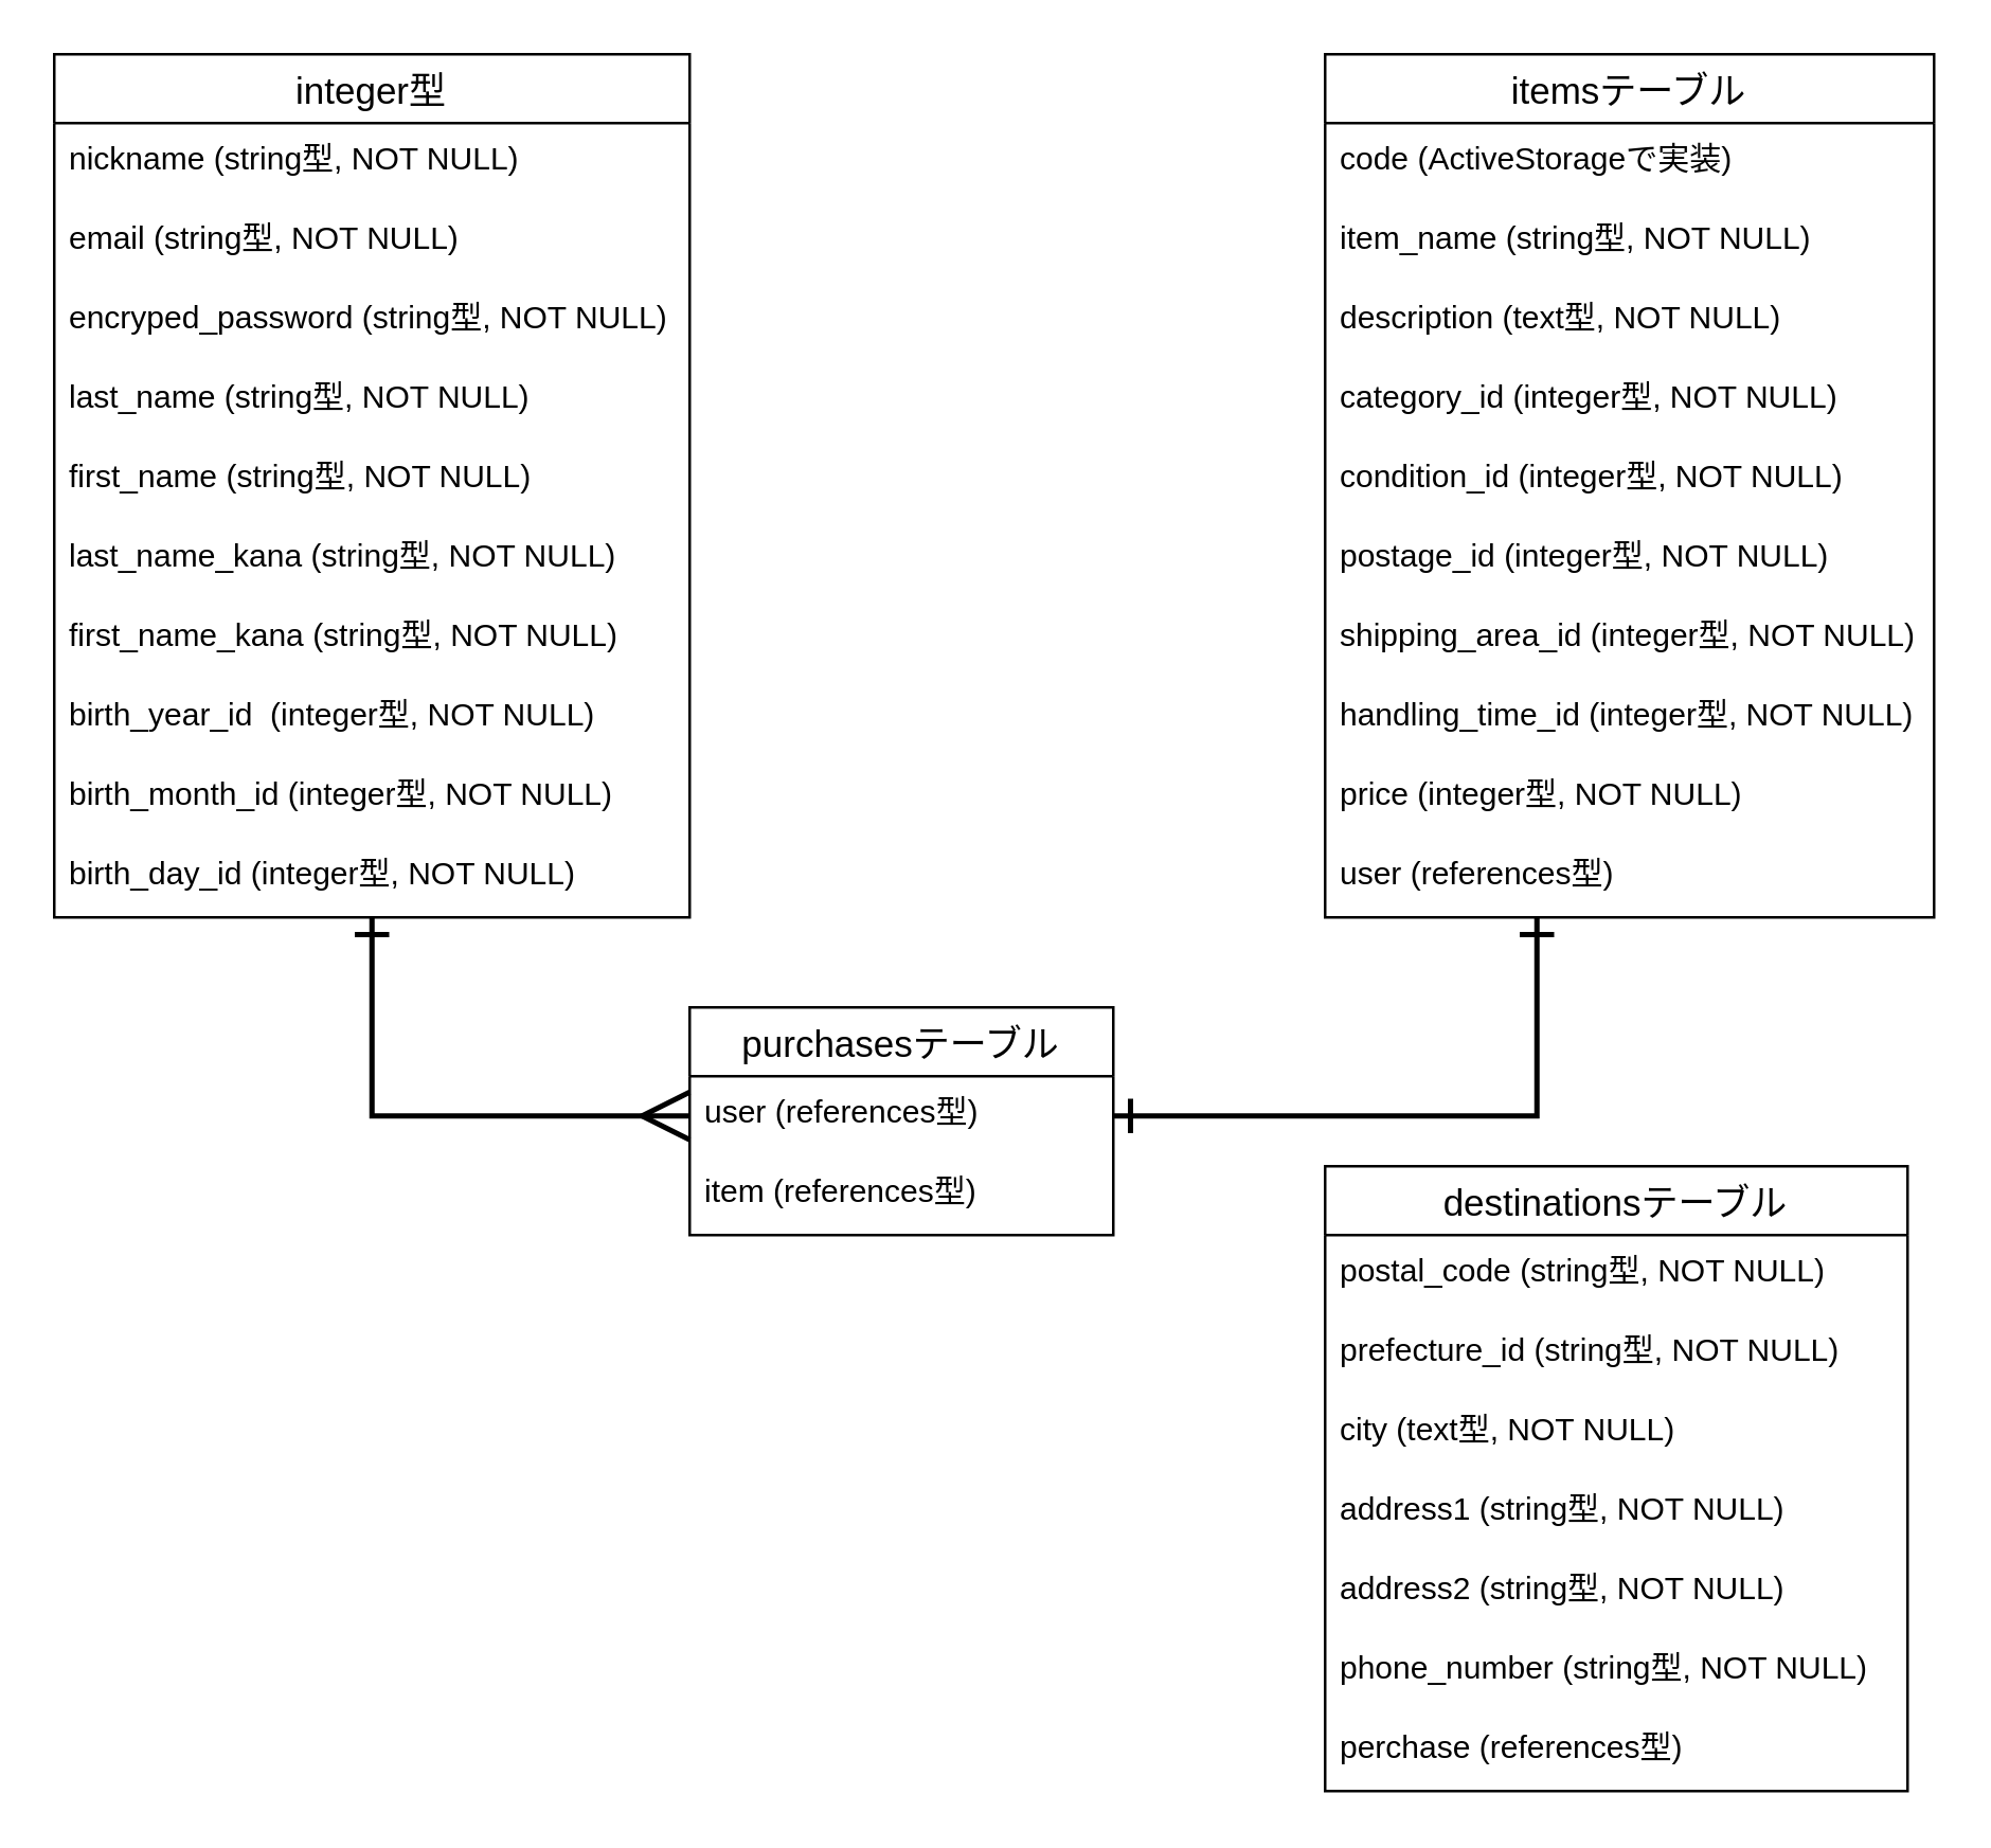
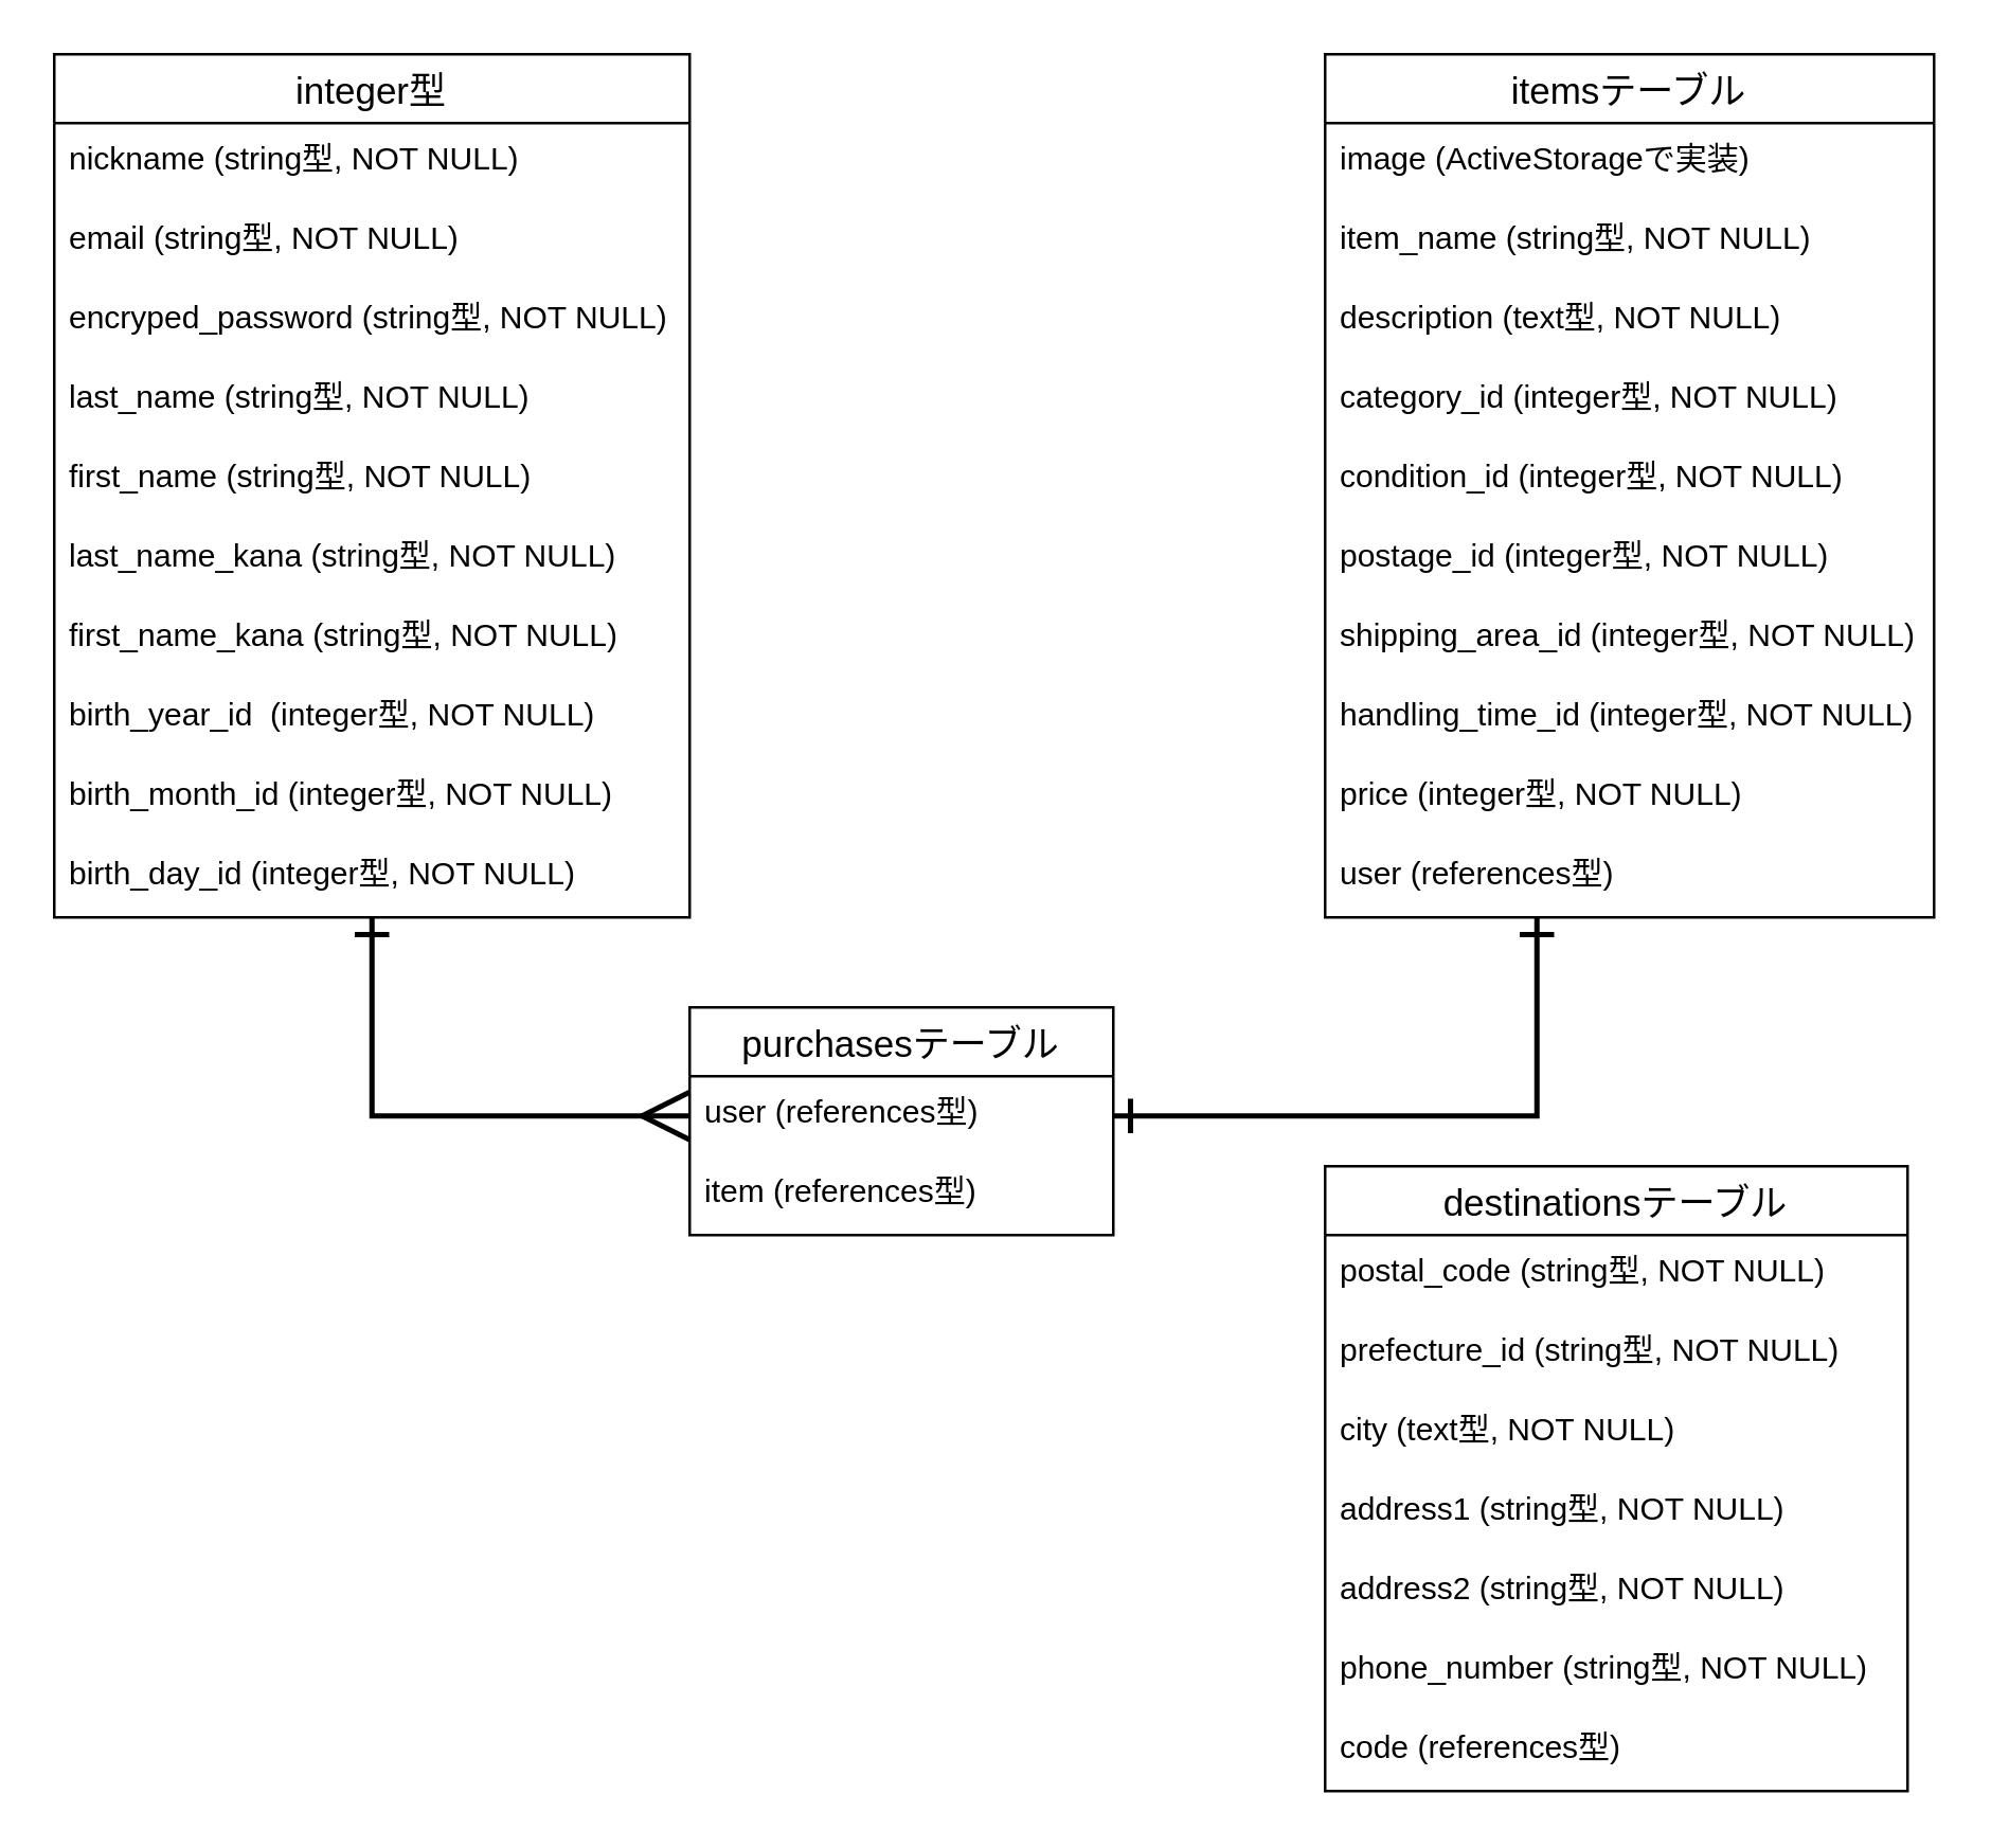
  <mxCell id="0" />
  <mxCell id="1" parent="0" />
  <mxCell id="2" style="edgeStyle=orthogonalEdgeStyle;rounded=0;orthogonalLoop=1;jettySize=auto;html=1;entryX=0;entryY=0.5;entryDx=0;entryDy=0;startArrow=ERone;startFill=0;startSize=10;endArrow=ERmany;endFill=0;endSize=15;fontColor=#f0f0f0;strokeWidth=2;strokeColor=#000000;" parent="1" source="3" target="15" edge="1"><mxGeometry relative="1" as="geometry" /></mxCell>
  <mxCell id="3" value="integer型" style="swimlane;fontStyle=0;childLayout=stackLayout;horizontal=1;startSize=26;horizontalStack=0;resizeParent=1;resizeParentMax=0;resizeLast=0;collapsible=1;marginBottom=0;align=center;fontSize=14;labelBackgroundColor=none;" parent="1" vertex="1"><mxGeometry x="20" y="20" width="240" height="326" as="geometry"><mxRectangle x="130" y="180" width="50" height="26" as="alternateBounds" /></mxGeometry></mxCell>
  <mxCell id="4" value="nickname (string型, NOT NULL)" style="text;strokeColor=none;fillColor=none;spacingLeft=4;spacingRight=4;overflow=hidden;rotatable=0;points=[[0,0.5],[1,0.5]];portConstraint=eastwest;fontSize=12;" parent="3" vertex="1"><mxGeometry y="26" width="240" height="30" as="geometry" /></mxCell>
  <mxCell id="5" value="email (string型, NOT NULL)" style="text;strokeColor=none;fillColor=none;spacingLeft=4;spacingRight=4;overflow=hidden;rotatable=0;points=[[0,0.5],[1,0.5]];portConstraint=eastwest;fontSize=12;" parent="3" vertex="1"><mxGeometry y="56" width="240" height="30" as="geometry" /></mxCell>
  <mxCell id="6" value="encryped_password (string型, NOT NULL)" style="text;strokeColor=none;fillColor=none;spacingLeft=4;spacingRight=4;overflow=hidden;rotatable=0;points=[[0,0.5],[1,0.5]];portConstraint=eastwest;fontSize=12;" parent="3" vertex="1"><mxGeometry y="86" width="240" height="30" as="geometry" /></mxCell>
  <mxCell id="7" value="last_name (string型, NOT NULL)" style="text;strokeColor=none;fillColor=none;spacingLeft=4;spacingRight=4;overflow=hidden;rotatable=0;points=[[0,0.5],[1,0.5]];portConstraint=eastwest;fontSize=12;html=0;" parent="3" vertex="1"><mxGeometry y="116" width="240" height="30" as="geometry" /></mxCell>
  <mxCell id="8" value="first_name (string型, NOT NULL)" style="text;strokeColor=none;fillColor=none;spacingLeft=4;spacingRight=4;overflow=hidden;rotatable=0;points=[[0,0.5],[1,0.5]];portConstraint=eastwest;fontSize=12;html=0;" parent="3" vertex="1"><mxGeometry y="146" width="240" height="30" as="geometry" /></mxCell>
  <mxCell id="9" value="last_name_kana (string型, NOT NULL)" style="text;strokeColor=none;fillColor=none;spacingLeft=4;spacingRight=4;overflow=hidden;rotatable=0;points=[[0,0.5],[1,0.5]];portConstraint=eastwest;fontSize=12;html=0;" parent="3" vertex="1"><mxGeometry y="176" width="240" height="30" as="geometry" /></mxCell>
  <mxCell id="10" value="first_name_kana (string型, NOT NULL)" style="text;strokeColor=none;fillColor=none;spacingLeft=4;spacingRight=4;overflow=hidden;rotatable=0;points=[[0,0.5],[1,0.5]];portConstraint=eastwest;fontSize=12;html=0;" parent="3" vertex="1"><mxGeometry y="206" width="240" height="30" as="geometry" /></mxCell>
  <mxCell id="11" value="birth_year_id  (integer型, NOT NULL)" style="text;strokeColor=none;fillColor=none;spacingLeft=4;spacingRight=4;overflow=hidden;rotatable=0;points=[[0,0.5],[1,0.5]];portConstraint=eastwest;fontSize=12;html=0;" parent="3" vertex="1"><mxGeometry y="236" width="240" height="30" as="geometry" /></mxCell>
  <mxCell id="12" value="birth_month_id (integer型, NOT NULL)" style="text;strokeColor=none;fillColor=none;spacingLeft=4;spacingRight=4;overflow=hidden;rotatable=0;points=[[0,0.5],[1,0.5]];portConstraint=eastwest;fontSize=12;html=0;" parent="3" vertex="1"><mxGeometry y="266" width="240" height="30" as="geometry" /></mxCell>
  <mxCell id="13" value="birth_day_id (integer型, NOT NULL)" style="text;strokeColor=none;fillColor=none;spacingLeft=4;spacingRight=4;overflow=hidden;rotatable=0;points=[[0,0.5],[1,0.5]];portConstraint=eastwest;fontSize=12;html=0;" parent="3" vertex="1"><mxGeometry y="296" width="240" height="30" as="geometry" /></mxCell>
  <mxCell id="14" value="purchasesテーブル" style="swimlane;fontStyle=0;childLayout=stackLayout;horizontal=1;startSize=26;horizontalStack=0;resizeParent=1;resizeParentMax=0;resizeLast=0;collapsible=1;marginBottom=0;align=center;fontSize=14;labelBackgroundColor=none;html=0;" parent="1" vertex="1"><mxGeometry x="260" y="380" width="160" height="86" as="geometry" /></mxCell>
  <mxCell id="15" value="user (references型)" style="text;strokeColor=none;fillColor=none;spacingLeft=4;spacingRight=4;overflow=hidden;rotatable=0;points=[[0,0.5],[1,0.5]];portConstraint=eastwest;fontSize=12;" parent="14" vertex="1"><mxGeometry y="26" width="160" height="30" as="geometry" /></mxCell>
  <mxCell id="16" value="item (references型)" style="text;strokeColor=none;fillColor=none;spacingLeft=4;spacingRight=4;overflow=hidden;rotatable=0;points=[[0,0.5],[1,0.5]];portConstraint=eastwest;fontSize=12;" parent="14" vertex="1"><mxGeometry y="56" width="160" height="30" as="geometry" /></mxCell>
  <mxCell id="17" value="destinationsテーブル" style="swimlane;fontStyle=0;childLayout=stackLayout;horizontal=1;startSize=26;horizontalStack=0;resizeParent=1;resizeParentMax=0;resizeLast=0;collapsible=1;marginBottom=0;align=center;fontSize=14;labelBackgroundColor=none;html=0;" parent="1" vertex="1"><mxGeometry x="500" y="440" width="220" height="236" as="geometry" /></mxCell>
  <mxCell id="18" value="postal_code (string型, NOT NULL)" style="text;strokeColor=none;fillColor=none;spacingLeft=4;spacingRight=4;overflow=hidden;rotatable=0;points=[[0,0.5],[1,0.5]];portConstraint=eastwest;fontSize=12;" parent="17" vertex="1"><mxGeometry y="26" width="220" height="30" as="geometry" /></mxCell>
  <mxCell id="19" value="prefecture_id (string型, NOT NULL)" style="text;strokeColor=none;fillColor=none;spacingLeft=4;spacingRight=4;overflow=hidden;rotatable=0;points=[[0,0.5],[1,0.5]];portConstraint=eastwest;fontSize=12;" parent="17" vertex="1"><mxGeometry y="56" width="220" height="30" as="geometry" /></mxCell>
  <mxCell id="20" value="city (text型, NOT NULL)" style="text;strokeColor=none;fillColor=none;spacingLeft=4;spacingRight=4;overflow=hidden;rotatable=0;points=[[0,0.5],[1,0.5]];portConstraint=eastwest;fontSize=12;" parent="17" vertex="1"><mxGeometry y="86" width="220" height="30" as="geometry" /></mxCell>
  <mxCell id="21" value="address1 (string型, NOT NULL)" style="text;strokeColor=none;fillColor=none;spacingLeft=4;spacingRight=4;overflow=hidden;rotatable=0;points=[[0,0.5],[1,0.5]];portConstraint=eastwest;fontSize=12;labelBackgroundColor=none;html=0;" parent="17" vertex="1"><mxGeometry y="116" width="220" height="30" as="geometry" /></mxCell>
  <mxCell id="22" value="address2 (string型, NOT NULL)" style="text;strokeColor=none;fillColor=none;spacingLeft=4;spacingRight=4;overflow=hidden;rotatable=0;points=[[0,0.5],[1,0.5]];portConstraint=eastwest;fontSize=12;labelBackgroundColor=none;html=0;" parent="17" vertex="1"><mxGeometry y="146" width="220" height="30" as="geometry" /></mxCell>
  <mxCell id="23" value="phone_number (string型, NOT NULL)" style="text;strokeColor=none;fillColor=none;spacingLeft=4;spacingRight=4;overflow=hidden;rotatable=0;points=[[0,0.5],[1,0.5]];portConstraint=eastwest;fontSize=12;labelBackgroundColor=none;html=0;" parent="17" vertex="1"><mxGeometry y="176" width="220" height="30" as="geometry" /></mxCell>
- <mxCell id="24" value="perchase (references型)" style="text;strokeColor=none;fillColor=none;spacingLeft=4;spacingRight=4;overflow=hidden;rotatable=0;points=[[0,0.5],[1,0.5]];portConstraint=eastwest;fontSize=12;" vertex="1" parent="17"><mxGeometry y="206" width="220" height="30" as="geometry" /></mxCell>
+ <mxCell id="24" value="code (references型)" style="text;strokeColor=none;fillColor=none;spacingLeft=4;spacingRight=4;overflow=hidden;rotatable=0;points=[[0,0.5],[1,0.5]];portConstraint=eastwest;fontSize=12;" vertex="1" parent="17"><mxGeometry y="206" width="220" height="30" as="geometry" /></mxCell>
  <mxCell id="25" style="edgeStyle=orthogonalEdgeStyle;rounded=0;orthogonalLoop=1;jettySize=auto;html=1;entryX=1;entryY=0.5;entryDx=0;entryDy=0;startArrow=ERone;startFill=0;startSize=10;endArrow=ERone;endFill=0;endSize=10;fontColor=#f0f0f0;strokeWidth=2;strokeColor=#000000;" parent="1" source="26" target="15" edge="1"><mxGeometry relative="1" as="geometry"><Array as="points"><mxPoint x="580" y="421" /></Array></mxGeometry></mxCell>
  <mxCell id="26" value="itemsテーブル" style="swimlane;fontStyle=0;childLayout=stackLayout;horizontal=1;startSize=26;horizontalStack=0;resizeParent=1;resizeParentMax=0;resizeLast=0;collapsible=1;marginBottom=0;align=center;fontSize=14;labelBackgroundColor=none;html=0;" parent="1" vertex="1"><mxGeometry x="500" y="20" width="230" height="326" as="geometry" /></mxCell>
- <mxCell id="27" value="code (ActiveStorageで実装)" style="text;strokeColor=none;fillColor=none;spacingLeft=4;spacingRight=4;overflow=hidden;rotatable=0;points=[[0,0.5],[1,0.5]];portConstraint=eastwest;fontSize=12;" parent="26" vertex="1"><mxGeometry y="26" width="230" height="30" as="geometry" /></mxCell>
+ <mxCell id="27" value="image (ActiveStorageで実装)" style="text;strokeColor=none;fillColor=none;spacingLeft=4;spacingRight=4;overflow=hidden;rotatable=0;points=[[0,0.5],[1,0.5]];portConstraint=eastwest;fontSize=12;" parent="26" vertex="1"><mxGeometry y="26" width="230" height="30" as="geometry" /></mxCell>
  <mxCell id="28" value="item_name (string型, NOT NULL)" style="text;strokeColor=none;fillColor=none;spacingLeft=4;spacingRight=4;overflow=hidden;rotatable=0;points=[[0,0.5],[1,0.5]];portConstraint=eastwest;fontSize=12;" parent="26" vertex="1"><mxGeometry y="56" width="230" height="30" as="geometry" /></mxCell>
  <mxCell id="29" value="description (text型, NOT NULL)" style="text;strokeColor=none;fillColor=none;spacingLeft=4;spacingRight=4;overflow=hidden;rotatable=0;points=[[0,0.5],[1,0.5]];portConstraint=eastwest;fontSize=12;" parent="26" vertex="1"><mxGeometry y="86" width="230" height="30" as="geometry" /></mxCell>
  <mxCell id="30" value="category_id (integer型, NOT NULL)" style="text;strokeColor=none;fillColor=none;spacingLeft=4;spacingRight=4;overflow=hidden;rotatable=0;points=[[0,0.5],[1,0.5]];portConstraint=eastwest;fontSize=12;labelBackgroundColor=none;html=0;" parent="26" vertex="1"><mxGeometry y="116" width="230" height="30" as="geometry" /></mxCell>
  <mxCell id="31" value="condition_id (integer型, NOT NULL)" style="text;strokeColor=none;fillColor=none;spacingLeft=4;spacingRight=4;overflow=hidden;rotatable=0;points=[[0,0.5],[1,0.5]];portConstraint=eastwest;fontSize=12;labelBackgroundColor=none;html=0;" parent="26" vertex="1"><mxGeometry y="146" width="230" height="30" as="geometry" /></mxCell>
  <mxCell id="32" value="postage_id (integer型, NOT NULL)" style="text;strokeColor=none;fillColor=none;spacingLeft=4;spacingRight=4;overflow=hidden;rotatable=0;points=[[0,0.5],[1,0.5]];portConstraint=eastwest;fontSize=12;labelBackgroundColor=none;html=0;" parent="26" vertex="1"><mxGeometry y="176" width="230" height="30" as="geometry" /></mxCell>
  <mxCell id="33" value="shipping_area_id (integer型, NOT NULL)" style="text;strokeColor=none;fillColor=none;spacingLeft=4;spacingRight=4;overflow=hidden;rotatable=0;points=[[0,0.5],[1,0.5]];portConstraint=eastwest;fontSize=12;labelBackgroundColor=none;html=0;" parent="26" vertex="1"><mxGeometry y="206" width="230" height="30" as="geometry" /></mxCell>
  <mxCell id="34" value="handling_time_id (integer型, NOT NULL)" style="text;strokeColor=none;fillColor=none;spacingLeft=4;spacingRight=4;overflow=hidden;rotatable=0;points=[[0,0.5],[1,0.5]];portConstraint=eastwest;fontSize=12;labelBackgroundColor=none;html=0;" parent="26" vertex="1"><mxGeometry y="236" width="230" height="30" as="geometry" /></mxCell>
  <mxCell id="35" value="price (integer型, NOT NULL)" style="text;strokeColor=none;fillColor=none;spacingLeft=4;spacingRight=4;overflow=hidden;rotatable=0;points=[[0,0.5],[1,0.5]];portConstraint=eastwest;fontSize=12;labelBackgroundColor=none;html=0;" parent="26" vertex="1"><mxGeometry y="266" width="230" height="30" as="geometry" /></mxCell>
  <mxCell id="36" value="user (references型)" style="text;strokeColor=none;fillColor=none;spacingLeft=4;spacingRight=4;overflow=hidden;rotatable=0;points=[[0,0.5],[1,0.5]];portConstraint=eastwest;fontSize=12;labelBackgroundColor=none;html=0;" parent="26" vertex="1"><mxGeometry y="296" width="230" height="30" as="geometry" /></mxCell>
